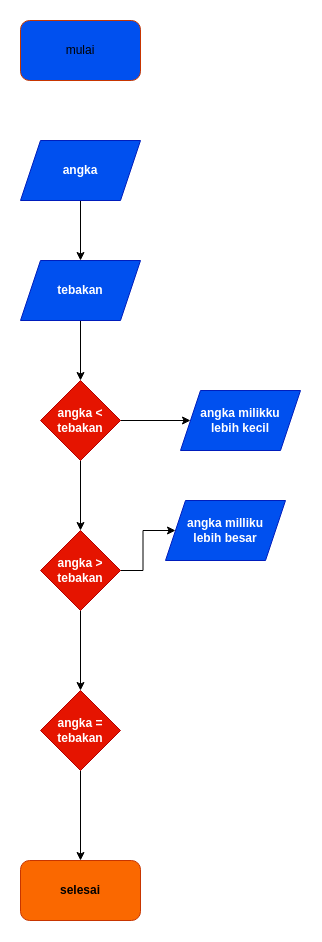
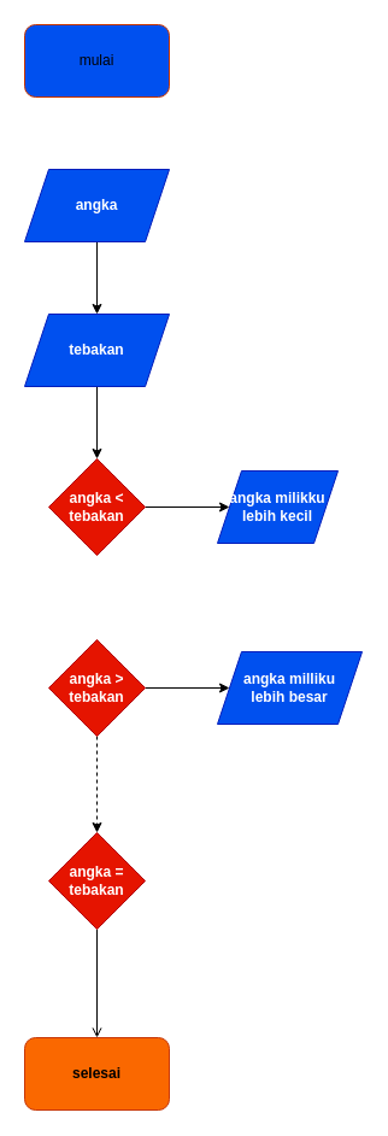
  <mxCell id="0" />
  <mxCell id="1" parent="0" />
  <mxCell id="2" value="mulai" style="rounded=1;whiteSpace=wrap;html=1;fillColor=#0050ef;fontColor=#000000;strokeColor=#C73500;" vertex="1" parent="1"><mxGeometry x="20" y="20" width="120" height="60" as="geometry" /></mxCell>
  <mxCell id="3" value="" style="edgeStyle=orthogonalEdgeStyle;rounded=0;orthogonalLoop=1;jettySize=auto;html=1;" edge="1" parent="1" source="4" target="6"><mxGeometry relative="1" as="geometry" /></mxCell>
  <mxCell id="4" value="angka" style="shape=parallelogram;perimeter=parallelogramPerimeter;whiteSpace=wrap;html=1;fixedSize=1;fillColor=#0050ef;strokeColor=#001DBC;fontColor=#ffffff;fontStyle=1" vertex="1" parent="1"><mxGeometry x="20" y="140" width="120" height="60" as="geometry" /></mxCell>
  <mxCell id="5" value="" style="edgeStyle=orthogonalEdgeStyle;rounded=0;orthogonalLoop=1;jettySize=auto;html=1;" edge="1" parent="1" source="6" target="9"><mxGeometry relative="1" as="geometry" /></mxCell>
  <mxCell id="6" value="tebakan" style="shape=parallelogram;perimeter=parallelogramPerimeter;whiteSpace=wrap;html=1;fixedSize=1;fillColor=#0050ef;fontColor=#ffffff;strokeColor=#001DBC;fontStyle=1" vertex="1" parent="1"><mxGeometry x="20" y="260" width="120" height="60" as="geometry" /></mxCell>
- <mxCell id="7" value="" style="edgeStyle=orthogonalEdgeStyle;rounded=0;orthogonalLoop=1;jettySize=auto;html=1;" edge="1" parent="1" source="9" target="12"><mxGeometry relative="1" as="geometry" /></mxCell>
  <mxCell id="8" value="" style="edgeStyle=orthogonalEdgeStyle;rounded=0;orthogonalLoop=1;jettySize=auto;html=1;" edge="1" parent="1" source="9" target="16"><mxGeometry relative="1" as="geometry" /></mxCell>
  <mxCell id="9" value="angka &amp;lt; tebakan" style="rhombus;whiteSpace=wrap;html=1;fillColor=#e51400;fontColor=#ffffff;strokeColor=#B20000;fontStyle=1" vertex="1" parent="1"><mxGeometry x="40" y="380" width="80" height="80" as="geometry" /></mxCell>
- <mxCell id="10" value="" style="edgeStyle=orthogonalEdgeStyle;rounded=0;orthogonalLoop=1;jettySize=auto;html=1;" edge="1" parent="1" source="12" target="14"><mxGeometry relative="1" as="geometry" /></mxCell>
+ <mxCell id="10" value="" style="edgeStyle=orthogonalEdgeStyle;rounded=0;orthogonalLoop=1;jettySize=auto;html=1;dashed=1;" edge="1" parent="1" source="12" target="14"><mxGeometry relative="1" as="geometry" /></mxCell>
  <mxCell id="11" value="" style="edgeStyle=orthogonalEdgeStyle;rounded=0;orthogonalLoop=1;jettySize=auto;html=1;" edge="1" parent="1" source="12" target="17"><mxGeometry relative="1" as="geometry" /></mxCell>
  <mxCell id="12" value="angka &amp;gt; tebakan" style="rhombus;whiteSpace=wrap;html=1;fillColor=#e51400;fontColor=#ffffff;strokeColor=#B20000;fontStyle=1" vertex="1" parent="1"><mxGeometry x="40" y="530" width="80" height="80" as="geometry" /></mxCell>
- <mxCell id="13" value="" style="edgeStyle=orthogonalEdgeStyle;rounded=0;orthogonalLoop=1;jettySize=auto;html=1;" edge="1" parent="1" source="14" target="15"><mxGeometry relative="1" as="geometry" /></mxCell>
+ <mxCell id="13" value="" style="edgeStyle=orthogonalEdgeStyle;rounded=0;orthogonalLoop=1;jettySize=auto;html=1;endArrow=open;" edge="1" parent="1" source="14" target="15"><mxGeometry relative="1" as="geometry" /></mxCell>
  <mxCell id="14" value="angka = tebakan" style="rhombus;whiteSpace=wrap;html=1;fillColor=#e51400;fontColor=#ffffff;strokeColor=#B20000;fontStyle=1" vertex="1" parent="1"><mxGeometry x="40" y="690" width="80" height="80" as="geometry" /></mxCell>
  <mxCell id="15" value="selesai" style="rounded=1;whiteSpace=wrap;html=1;fontStyle=1;fillColor=#fa6800;fontColor=#000000;strokeColor=#C73500;" vertex="1" parent="1"><mxGeometry x="20" y="860" width="120" height="60" as="geometry" /></mxCell>
- <mxCell id="16" value="angka milikku&lt;br&gt;lebih kecil" style="shape=parallelogram;perimeter=parallelogramPerimeter;whiteSpace=wrap;html=1;fixedSize=1;fillColor=#0050ef;strokeColor=#001DBC;fontColor=#ffffff;fontStyle=1;" vertex="1" parent="1"><mxGeometry x="180" y="390" width="120" height="60" as="geometry" /></mxCell>
- <mxCell id="17" value="angka milliku&lt;br&gt;lebih besar" style="shape=parallelogram;perimeter=parallelogramPerimeter;whiteSpace=wrap;html=1;fixedSize=1;fillColor=#0050ef;strokeColor=#001DBC;fontColor=#ffffff;fontStyle=1;" vertex="1" parent="1"><mxGeometry x="165" y="500" width="120" height="60" as="geometry" /></mxCell>
+ <mxCell id="16" value="angka milikku&lt;br&gt;lebih kecil" style="shape=parallelogram;perimeter=parallelogramPerimeter;whiteSpace=wrap;html=1;fixedSize=1;fillColor=#0050ef;strokeColor=#001DBC;fontColor=#ffffff;fontStyle=1;" vertex="1" parent="1"><mxGeometry x="180" y="390" width="100" height="60" as="geometry" /></mxCell>
+ <mxCell id="17" value="angka milliku&lt;br&gt;lebih besar" style="shape=parallelogram;perimeter=parallelogramPerimeter;whiteSpace=wrap;html=1;fixedSize=1;fillColor=#0050ef;strokeColor=#001DBC;fontColor=#ffffff;fontStyle=1;" vertex="1" parent="1"><mxGeometry x="180" y="540" width="120" height="60" as="geometry" /></mxCell>
